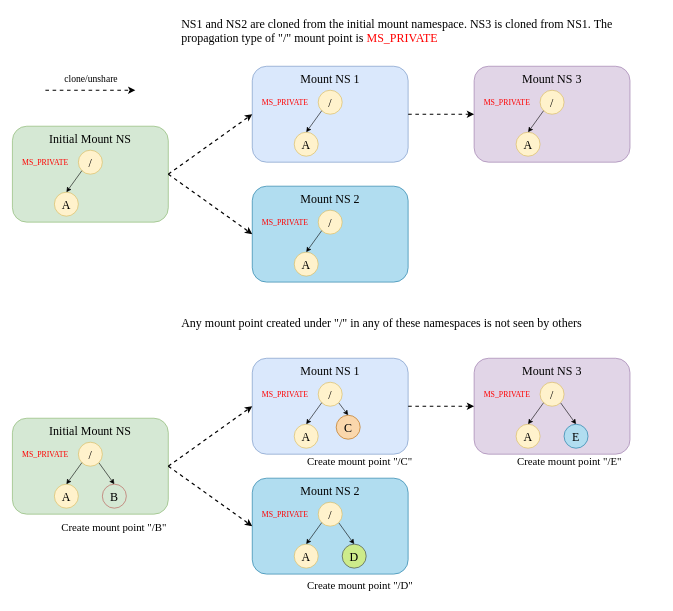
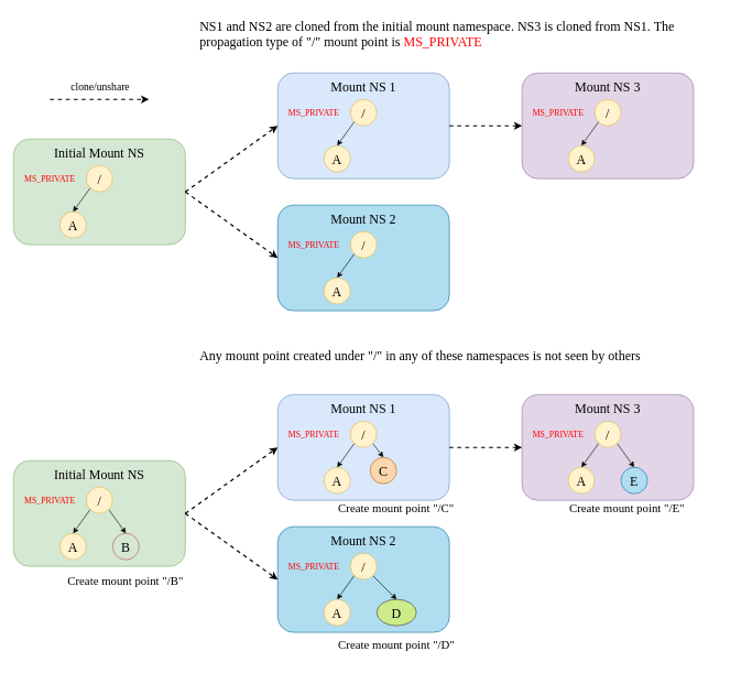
  <mxCell id="0" />
  <mxCell id="1" parent="0" />
  <mxCell id="2" value="" style="endArrow=classic;html=1;strokeWidth=2;dashed=1;" parent="1" edge="1"><mxGeometry width="50" height="50" relative="1" as="geometry"><mxPoint x="75" y="150" as="sourcePoint" /><mxPoint x="225" y="150" as="targetPoint" /></mxGeometry></mxCell>
  <mxCell id="3" value="&lt;font style=&quot;font-size: 16px&quot; face=&quot;Comic Sans MS&quot;&gt;clone/unshare&lt;/font&gt;" style="edgeLabel;html=1;align=center;verticalAlign=middle;resizable=0;points=[];" parent="2" vertex="1" connectable="0"><mxGeometry x="-0.309" y="3" relative="1" as="geometry"><mxPoint x="23" y="-17" as="offset" /></mxGeometry></mxCell>
  <mxCell id="4" value="" style="group" parent="1" vertex="1" connectable="0"><mxGeometry x="20" y="210" width="260" height="160" as="geometry" /></mxCell>
  <mxCell id="5" value="" style="rounded=1;whiteSpace=wrap;html=1;fillColor=#d5e8d4;strokeColor=#82b366;" parent="4" vertex="1"><mxGeometry width="260" height="160" as="geometry" /></mxCell>
  <mxCell id="6" value="&lt;font style=&quot;font-size: 20px&quot; face=&quot;Comic Sans MS&quot;&gt;Initial Mount NS&lt;/font&gt;" style="text;html=1;strokeColor=none;fillColor=none;align=center;verticalAlign=middle;whiteSpace=wrap;rounded=0;" parent="4" vertex="1"><mxGeometry x="40" y="10" width="180" height="20" as="geometry" /></mxCell>
  <mxCell id="7" value="&lt;font style=&quot;font-size: 20px&quot; face=&quot;Comic Sans MS&quot;&gt;/&lt;/font&gt;" style="ellipse;whiteSpace=wrap;html=1;aspect=fixed;fillColor=#fff2cc;strokeColor=#d6b656;" parent="4" vertex="1"><mxGeometry x="110" y="40" width="40" height="40" as="geometry" /></mxCell>
  <mxCell id="8" value="&lt;font style=&quot;font-size: 20px&quot; face=&quot;Comic Sans MS&quot;&gt;A&lt;/font&gt;" style="ellipse;whiteSpace=wrap;html=1;aspect=fixed;fillColor=#fff2cc;strokeColor=#d6b656;" parent="4" vertex="1"><mxGeometry x="70" y="110" width="40" height="40" as="geometry" /></mxCell>
  <mxCell id="9" style="rounded=0;orthogonalLoop=1;jettySize=auto;html=1;exitX=0;exitY=1;exitDx=0;exitDy=0;entryX=0.5;entryY=0;entryDx=0;entryDy=0;" parent="4" source="7" target="8" edge="1"><mxGeometry relative="1" as="geometry" /></mxCell>
  <mxCell id="10" value="&lt;font style=&quot;font-size: 13px&quot; face=&quot;Comic Sans MS&quot; color=&quot;#ff0000&quot;&gt;MS_PRIVATE&lt;/font&gt;" style="text;html=1;strokeColor=none;fillColor=none;align=center;verticalAlign=middle;whiteSpace=wrap;rounded=0;" parent="4" vertex="1"><mxGeometry y="50" width="110" height="20" as="geometry" /></mxCell>
  <mxCell id="11" value="" style="group" parent="1" vertex="1" connectable="0"><mxGeometry x="420" y="110" width="260" height="160" as="geometry" /></mxCell>
  <mxCell id="12" value="" style="rounded=1;whiteSpace=wrap;html=1;fillColor=#dae8fc;strokeColor=#6c8ebf;" parent="11" vertex="1"><mxGeometry width="260" height="160" as="geometry" /></mxCell>
  <mxCell id="13" value="&lt;font style=&quot;font-size: 20px&quot; face=&quot;Comic Sans MS&quot;&gt;Mount NS 1&lt;/font&gt;" style="text;html=1;strokeColor=none;fillColor=none;align=center;verticalAlign=middle;whiteSpace=wrap;rounded=0;" parent="11" vertex="1"><mxGeometry x="40" y="10" width="180" height="20" as="geometry" /></mxCell>
  <mxCell id="14" value="&lt;font style=&quot;font-size: 20px&quot; face=&quot;Comic Sans MS&quot;&gt;/&lt;/font&gt;" style="ellipse;whiteSpace=wrap;html=1;aspect=fixed;fillColor=#fff2cc;strokeColor=#d6b656;" parent="11" vertex="1"><mxGeometry x="110" y="40" width="40" height="40" as="geometry" /></mxCell>
  <mxCell id="15" value="&lt;font style=&quot;font-size: 20px&quot; face=&quot;Comic Sans MS&quot;&gt;A&lt;/font&gt;" style="ellipse;whiteSpace=wrap;html=1;aspect=fixed;fillColor=#fff2cc;strokeColor=#d6b656;" parent="11" vertex="1"><mxGeometry x="70" y="110" width="40" height="40" as="geometry" /></mxCell>
  <mxCell id="16" style="rounded=0;orthogonalLoop=1;jettySize=auto;html=1;exitX=0;exitY=1;exitDx=0;exitDy=0;entryX=0.5;entryY=0;entryDx=0;entryDy=0;" parent="11" source="14" target="15" edge="1"><mxGeometry relative="1" as="geometry" /></mxCell>
  <mxCell id="17" value="&lt;font style=&quot;font-size: 13px&quot; face=&quot;Comic Sans MS&quot; color=&quot;#ff0000&quot;&gt;MS_PRIVATE&lt;/font&gt;" style="text;html=1;strokeColor=none;fillColor=none;align=center;verticalAlign=middle;whiteSpace=wrap;rounded=0;" parent="11" vertex="1"><mxGeometry y="50" width="110" height="20" as="geometry" /></mxCell>
  <mxCell id="18" style="edgeStyle=none;rounded=0;orthogonalLoop=1;jettySize=auto;html=1;exitX=1;exitY=0.5;exitDx=0;exitDy=0;entryX=0;entryY=0.5;entryDx=0;entryDy=0;dashed=1;strokeWidth=2;" parent="1" source="5" target="12" edge="1"><mxGeometry relative="1" as="geometry" /></mxCell>
  <mxCell id="19" value="" style="group" parent="1" vertex="1" connectable="0"><mxGeometry x="420" y="310" width="260" height="160" as="geometry" /></mxCell>
  <mxCell id="20" value="" style="rounded=1;whiteSpace=wrap;html=1;fillColor=#b1ddf0;strokeColor=#10739e;" parent="19" vertex="1"><mxGeometry width="260" height="160" as="geometry" /></mxCell>
  <mxCell id="21" value="&lt;font style=&quot;font-size: 20px&quot; face=&quot;Comic Sans MS&quot;&gt;Mount NS 2&lt;/font&gt;" style="text;html=1;strokeColor=none;fillColor=none;align=center;verticalAlign=middle;whiteSpace=wrap;rounded=0;" parent="19" vertex="1"><mxGeometry x="40" y="10" width="180" height="20" as="geometry" /></mxCell>
  <mxCell id="22" value="&lt;font style=&quot;font-size: 20px&quot; face=&quot;Comic Sans MS&quot;&gt;/&lt;/font&gt;" style="ellipse;whiteSpace=wrap;html=1;aspect=fixed;fillColor=#fff2cc;strokeColor=#d6b656;" parent="19" vertex="1"><mxGeometry x="110" y="40" width="40" height="40" as="geometry" /></mxCell>
  <mxCell id="23" value="&lt;font style=&quot;font-size: 20px&quot; face=&quot;Comic Sans MS&quot;&gt;A&lt;/font&gt;" style="ellipse;whiteSpace=wrap;html=1;aspect=fixed;fillColor=#fff2cc;strokeColor=#d6b656;" parent="19" vertex="1"><mxGeometry x="70" y="110" width="40" height="40" as="geometry" /></mxCell>
  <mxCell id="24" style="rounded=0;orthogonalLoop=1;jettySize=auto;html=1;exitX=0;exitY=1;exitDx=0;exitDy=0;entryX=0.5;entryY=0;entryDx=0;entryDy=0;" parent="19" source="22" target="23" edge="1"><mxGeometry relative="1" as="geometry" /></mxCell>
  <mxCell id="25" value="&lt;span style=&quot;color: rgb(255 , 0 , 0) ; font-family: &amp;#34;comic sans ms&amp;#34; ; font-size: 13px&quot;&gt;MS_PRIVATE&lt;/span&gt;" style="text;html=1;strokeColor=none;fillColor=none;align=center;verticalAlign=middle;whiteSpace=wrap;rounded=0;" parent="19" vertex="1"><mxGeometry y="50" width="110" height="20" as="geometry" /></mxCell>
  <mxCell id="26" style="edgeStyle=none;rounded=0;orthogonalLoop=1;jettySize=auto;html=1;exitX=1;exitY=0.5;exitDx=0;exitDy=0;entryX=0;entryY=0.5;entryDx=0;entryDy=0;dashed=1;strokeWidth=2;" parent="1" source="5" target="20" edge="1"><mxGeometry relative="1" as="geometry" /></mxCell>
  <mxCell id="27" value="" style="group" parent="1" vertex="1" connectable="0"><mxGeometry x="790" y="110" width="260" height="160" as="geometry" /></mxCell>
  <mxCell id="28" value="" style="rounded=1;whiteSpace=wrap;html=1;fillColor=#e1d5e7;strokeColor=#9673a6;" parent="27" vertex="1"><mxGeometry width="260" height="160" as="geometry" /></mxCell>
  <mxCell id="29" value="&lt;font style=&quot;font-size: 20px&quot; face=&quot;Comic Sans MS&quot;&gt;Mount NS 3&lt;/font&gt;" style="text;html=1;strokeColor=none;fillColor=none;align=center;verticalAlign=middle;whiteSpace=wrap;rounded=0;" parent="27" vertex="1"><mxGeometry x="40" y="10" width="180" height="20" as="geometry" /></mxCell>
  <mxCell id="30" value="&lt;font style=&quot;font-size: 20px&quot; face=&quot;Comic Sans MS&quot;&gt;/&lt;/font&gt;" style="ellipse;whiteSpace=wrap;html=1;aspect=fixed;fillColor=#fff2cc;strokeColor=#d6b656;" parent="27" vertex="1"><mxGeometry x="110" y="40" width="40" height="40" as="geometry" /></mxCell>
  <mxCell id="31" value="&lt;font style=&quot;font-size: 20px&quot; face=&quot;Comic Sans MS&quot;&gt;A&lt;/font&gt;" style="ellipse;whiteSpace=wrap;html=1;aspect=fixed;fillColor=#fff2cc;strokeColor=#d6b656;" parent="27" vertex="1"><mxGeometry x="70" y="110" width="40" height="40" as="geometry" /></mxCell>
  <mxCell id="32" style="rounded=0;orthogonalLoop=1;jettySize=auto;html=1;exitX=0;exitY=1;exitDx=0;exitDy=0;entryX=0.5;entryY=0;entryDx=0;entryDy=0;" parent="27" source="30" target="31" edge="1"><mxGeometry relative="1" as="geometry" /></mxCell>
  <mxCell id="33" value="&lt;span style=&quot;color: rgb(255 , 0 , 0) ; font-family: &amp;#34;comic sans ms&amp;#34; ; font-size: 13px&quot;&gt;MS_PRIVATE&lt;/span&gt;" style="text;html=1;strokeColor=none;fillColor=none;align=center;verticalAlign=middle;whiteSpace=wrap;rounded=0;" parent="27" vertex="1"><mxGeometry y="50" width="110" height="20" as="geometry" /></mxCell>
  <mxCell id="34" style="edgeStyle=none;rounded=0;orthogonalLoop=1;jettySize=auto;html=1;exitX=1;exitY=0.5;exitDx=0;exitDy=0;dashed=1;strokeWidth=2;" parent="1" source="12" target="28" edge="1"><mxGeometry relative="1" as="geometry" /></mxCell>
  <mxCell id="35" value="&lt;font style=&quot;font-size: 20px&quot; face=&quot;Comic Sans MS&quot;&gt;NS1 and NS2 are cloned from the initial mount namespace. NS3 is cloned from NS1. The propagation type of &quot;/&quot; mount point is &lt;font color=&quot;#ff0000&quot;&gt;MS_PRIVATE&lt;br&gt;&lt;/font&gt;&lt;/font&gt;" style="text;html=1;strokeColor=none;fillColor=none;align=left;verticalAlign=middle;whiteSpace=wrap;rounded=0;" parent="1" vertex="1"><mxGeometry x="300" y="20" width="790" height="60" as="geometry" /></mxCell>
  <mxCell id="36" value="" style="group" parent="1" vertex="1" connectable="0"><mxGeometry x="20" y="697" width="260" height="160" as="geometry" /></mxCell>
  <mxCell id="37" value="" style="rounded=1;whiteSpace=wrap;html=1;fillColor=#d5e8d4;strokeColor=#82b366;" parent="36" vertex="1"><mxGeometry width="260" height="160" as="geometry" /></mxCell>
  <mxCell id="38" value="&lt;font style=&quot;font-size: 20px&quot; face=&quot;Comic Sans MS&quot;&gt;Initial Mount NS&lt;/font&gt;" style="text;html=1;strokeColor=none;fillColor=none;align=center;verticalAlign=middle;whiteSpace=wrap;rounded=0;" parent="36" vertex="1"><mxGeometry x="40" y="10" width="180" height="20" as="geometry" /></mxCell>
  <mxCell id="39" style="edgeStyle=none;rounded=0;orthogonalLoop=1;jettySize=auto;html=1;exitX=1;exitY=1;exitDx=0;exitDy=0;entryX=0.5;entryY=0;entryDx=0;entryDy=0;strokeWidth=1;" parent="36" source="40" target="44" edge="1"><mxGeometry relative="1" as="geometry" /></mxCell>
  <mxCell id="40" value="&lt;font style=&quot;font-size: 20px&quot; face=&quot;Comic Sans MS&quot;&gt;/&lt;/font&gt;" style="ellipse;whiteSpace=wrap;html=1;aspect=fixed;fillColor=#fff2cc;strokeColor=#d6b656;" parent="36" vertex="1"><mxGeometry x="110" y="40" width="40" height="40" as="geometry" /></mxCell>
  <mxCell id="41" value="&lt;font style=&quot;font-size: 20px&quot; face=&quot;Comic Sans MS&quot;&gt;A&lt;/font&gt;" style="ellipse;whiteSpace=wrap;html=1;aspect=fixed;fillColor=#fff2cc;strokeColor=#d6b656;" parent="36" vertex="1"><mxGeometry x="70" y="110" width="40" height="40" as="geometry" /></mxCell>
  <mxCell id="42" style="rounded=0;orthogonalLoop=1;jettySize=auto;html=1;exitX=0;exitY=1;exitDx=0;exitDy=0;entryX=0.5;entryY=0;entryDx=0;entryDy=0;" parent="36" source="40" target="41" edge="1"><mxGeometry relative="1" as="geometry" /></mxCell>
  <mxCell id="43" value="&lt;span style=&quot;color: rgb(255 , 0 , 0) ; font-family: &amp;#34;comic sans ms&amp;#34; ; font-size: 13px&quot;&gt;MS_PRIVATE&lt;/span&gt;" style="text;html=1;strokeColor=none;fillColor=none;align=center;verticalAlign=middle;whiteSpace=wrap;rounded=0;" parent="36" vertex="1"><mxGeometry y="50" width="110" height="20" as="geometry" /></mxCell>
  <mxCell id="44" value="&lt;font style=&quot;font-size: 20px&quot; face=&quot;Comic Sans MS&quot;&gt;B&lt;/font&gt;" style="ellipse;whiteSpace=wrap;html=1;aspect=fixed;fillColor=#d5e8d4;strokeColor=#b85450;" parent="36" vertex="1"><mxGeometry x="150" y="110" width="40" height="40" as="geometry" /></mxCell>
  <mxCell id="45" value="" style="group" parent="1" vertex="1" connectable="0"><mxGeometry x="420" y="597" width="260" height="160" as="geometry" /></mxCell>
  <mxCell id="46" value="" style="rounded=1;whiteSpace=wrap;html=1;fillColor=#dae8fc;strokeColor=#6c8ebf;" parent="45" vertex="1"><mxGeometry width="260" height="160" as="geometry" /></mxCell>
  <mxCell id="47" value="&lt;font style=&quot;font-size: 20px&quot; face=&quot;Comic Sans MS&quot;&gt;Mount NS 1&lt;/font&gt;" style="text;html=1;strokeColor=none;fillColor=none;align=center;verticalAlign=middle;whiteSpace=wrap;rounded=0;" parent="45" vertex="1"><mxGeometry x="40" y="10" width="180" height="20" as="geometry" /></mxCell>
  <mxCell id="48" style="edgeStyle=none;rounded=0;orthogonalLoop=1;jettySize=auto;html=1;exitX=1;exitY=1;exitDx=0;exitDy=0;entryX=0.5;entryY=0;entryDx=0;entryDy=0;strokeWidth=1;" parent="45" source="49" target="53" edge="1"><mxGeometry relative="1" as="geometry" /></mxCell>
  <mxCell id="49" value="&lt;font style=&quot;font-size: 20px&quot; face=&quot;Comic Sans MS&quot;&gt;/&lt;/font&gt;" style="ellipse;whiteSpace=wrap;html=1;aspect=fixed;fillColor=#fff2cc;strokeColor=#d6b656;" parent="45" vertex="1"><mxGeometry x="110" y="40" width="40" height="40" as="geometry" /></mxCell>
  <mxCell id="50" value="&lt;font style=&quot;font-size: 20px&quot; face=&quot;Comic Sans MS&quot;&gt;A&lt;/font&gt;" style="ellipse;whiteSpace=wrap;html=1;aspect=fixed;fillColor=#fff2cc;strokeColor=#d6b656;" parent="45" vertex="1"><mxGeometry x="70" y="110" width="40" height="40" as="geometry" /></mxCell>
  <mxCell id="51" style="rounded=0;orthogonalLoop=1;jettySize=auto;html=1;exitX=0;exitY=1;exitDx=0;exitDy=0;entryX=0.5;entryY=0;entryDx=0;entryDy=0;" parent="45" source="49" target="50" edge="1"><mxGeometry relative="1" as="geometry" /></mxCell>
  <mxCell id="52" value="&lt;span style=&quot;color: rgb(255 , 0 , 0) ; font-family: &amp;#34;comic sans ms&amp;#34; ; font-size: 13px&quot;&gt;MS_PRIVATE&lt;/span&gt;" style="text;html=1;strokeColor=none;fillColor=none;align=center;verticalAlign=middle;whiteSpace=wrap;rounded=0;" parent="45" vertex="1"><mxGeometry y="50" width="110" height="20" as="geometry" /></mxCell>
  <mxCell id="53" value="&lt;font style=&quot;font-size: 20px&quot; face=&quot;Comic Sans MS&quot;&gt;C&lt;/font&gt;" style="ellipse;whiteSpace=wrap;html=1;aspect=fixed;fillColor=#fad7ac;strokeColor=#b46504;" parent="45" vertex="1"><mxGeometry x="140" y="95" width="40" height="40" as="geometry" /></mxCell>
  <mxCell id="54" style="edgeStyle=none;rounded=0;orthogonalLoop=1;jettySize=auto;html=1;exitX=1;exitY=0.5;exitDx=0;exitDy=0;entryX=0;entryY=0.5;entryDx=0;entryDy=0;dashed=1;strokeWidth=2;" parent="1" source="37" target="46" edge="1"><mxGeometry relative="1" as="geometry" /></mxCell>
  <mxCell id="55" value="" style="group" parent="1" vertex="1" connectable="0"><mxGeometry x="420" y="797" width="260" height="160" as="geometry" /></mxCell>
  <mxCell id="56" value="" style="rounded=1;whiteSpace=wrap;html=1;fillColor=#b1ddf0;strokeColor=#10739e;" parent="55" vertex="1"><mxGeometry width="260" height="160" as="geometry" /></mxCell>
  <mxCell id="57" value="&lt;font style=&quot;font-size: 20px&quot; face=&quot;Comic Sans MS&quot;&gt;Mount NS 2&lt;/font&gt;" style="text;html=1;strokeColor=none;fillColor=none;align=center;verticalAlign=middle;whiteSpace=wrap;rounded=0;" parent="55" vertex="1"><mxGeometry x="40" y="10" width="180" height="20" as="geometry" /></mxCell>
  <mxCell id="58" style="edgeStyle=none;rounded=0;orthogonalLoop=1;jettySize=auto;html=1;exitX=1;exitY=1;exitDx=0;exitDy=0;entryX=0.5;entryY=0;entryDx=0;entryDy=0;strokeWidth=1;" parent="55" source="59" target="63" edge="1"><mxGeometry relative="1" as="geometry" /></mxCell>
  <mxCell id="59" value="&lt;font style=&quot;font-size: 20px&quot; face=&quot;Comic Sans MS&quot;&gt;/&lt;/font&gt;" style="ellipse;whiteSpace=wrap;html=1;aspect=fixed;fillColor=#fff2cc;strokeColor=#d6b656;" parent="55" vertex="1"><mxGeometry x="110" y="40" width="40" height="40" as="geometry" /></mxCell>
  <mxCell id="60" value="&lt;font style=&quot;font-size: 20px&quot; face=&quot;Comic Sans MS&quot;&gt;A&lt;/font&gt;" style="ellipse;whiteSpace=wrap;html=1;aspect=fixed;fillColor=#fff2cc;strokeColor=#d6b656;" parent="55" vertex="1"><mxGeometry x="70" y="110" width="40" height="40" as="geometry" /></mxCell>
  <mxCell id="61" style="rounded=0;orthogonalLoop=1;jettySize=auto;html=1;exitX=0;exitY=1;exitDx=0;exitDy=0;entryX=0.5;entryY=0;entryDx=0;entryDy=0;" parent="55" source="59" target="60" edge="1"><mxGeometry relative="1" as="geometry" /></mxCell>
  <mxCell id="62" value="&lt;span style=&quot;color: rgb(255 , 0 , 0) ; font-family: &amp;#34;comic sans ms&amp;#34; ; font-size: 13px&quot;&gt;MS_PRIVATE&lt;/span&gt;" style="text;html=1;strokeColor=none;fillColor=none;align=center;verticalAlign=middle;whiteSpace=wrap;rounded=0;" parent="55" vertex="1"><mxGeometry y="50" width="110" height="20" as="geometry" /></mxCell>
- <mxCell id="63" value="&lt;font style=&quot;font-size: 20px&quot; face=&quot;Comic Sans MS&quot;&gt;D&lt;/font&gt;" style="ellipse;whiteSpace=wrap;html=1;aspect=fixed;fillColor=#cdeb8b;strokeColor=#36393d;" parent="55" vertex="1"><mxGeometry x="150" y="110" width="40" height="40" as="geometry" /></mxCell>
+ <mxCell id="63" value="&lt;font style=&quot;font-size: 20px&quot; face=&quot;Comic Sans MS&quot;&gt;D&lt;/font&gt;" style="ellipse;whiteSpace=wrap;html=1;aspect=fixed;fillColor=#cdeb8b;strokeColor=#36393d;" parent="55" vertex="1"><mxGeometry x="150" y="110" width="60" height="40" as="geometry" /></mxCell>
  <mxCell id="64" style="edgeStyle=none;rounded=0;orthogonalLoop=1;jettySize=auto;html=1;exitX=1;exitY=0.5;exitDx=0;exitDy=0;entryX=0;entryY=0.5;entryDx=0;entryDy=0;dashed=1;strokeWidth=2;" parent="1" source="37" target="56" edge="1"><mxGeometry relative="1" as="geometry" /></mxCell>
  <mxCell id="65" value="" style="group" parent="1" vertex="1" connectable="0"><mxGeometry x="790" y="597" width="260" height="160" as="geometry" /></mxCell>
  <mxCell id="66" value="" style="rounded=1;whiteSpace=wrap;html=1;fillColor=#e1d5e7;strokeColor=#9673a6;" parent="65" vertex="1"><mxGeometry width="260" height="160" as="geometry" /></mxCell>
  <mxCell id="67" value="&lt;font style=&quot;font-size: 20px&quot; face=&quot;Comic Sans MS&quot;&gt;Mount NS 3&lt;/font&gt;" style="text;html=1;strokeColor=none;fillColor=none;align=center;verticalAlign=middle;whiteSpace=wrap;rounded=0;" parent="65" vertex="1"><mxGeometry x="40" y="10" width="180" height="20" as="geometry" /></mxCell>
  <mxCell id="68" style="edgeStyle=none;rounded=0;orthogonalLoop=1;jettySize=auto;html=1;exitX=1;exitY=1;exitDx=0;exitDy=0;entryX=0.5;entryY=0;entryDx=0;entryDy=0;strokeWidth=1;" parent="65" source="69" target="73" edge="1"><mxGeometry relative="1" as="geometry" /></mxCell>
  <mxCell id="69" value="&lt;font style=&quot;font-size: 20px&quot; face=&quot;Comic Sans MS&quot;&gt;/&lt;/font&gt;" style="ellipse;whiteSpace=wrap;html=1;aspect=fixed;fillColor=#fff2cc;strokeColor=#d6b656;" parent="65" vertex="1"><mxGeometry x="110" y="40" width="40" height="40" as="geometry" /></mxCell>
  <mxCell id="70" value="&lt;font style=&quot;font-size: 20px&quot; face=&quot;Comic Sans MS&quot;&gt;A&lt;/font&gt;" style="ellipse;whiteSpace=wrap;html=1;aspect=fixed;fillColor=#fff2cc;strokeColor=#d6b656;" parent="65" vertex="1"><mxGeometry x="70" y="110" width="40" height="40" as="geometry" /></mxCell>
  <mxCell id="71" style="rounded=0;orthogonalLoop=1;jettySize=auto;html=1;exitX=0;exitY=1;exitDx=0;exitDy=0;entryX=0.5;entryY=0;entryDx=0;entryDy=0;" parent="65" source="69" target="70" edge="1"><mxGeometry relative="1" as="geometry" /></mxCell>
  <mxCell id="72" value="&lt;span style=&quot;color: rgb(255 , 0 , 0) ; font-family: &amp;#34;comic sans ms&amp;#34; ; font-size: 13px&quot;&gt;MS_PRIVATE&lt;/span&gt;" style="text;html=1;strokeColor=none;fillColor=none;align=center;verticalAlign=middle;whiteSpace=wrap;rounded=0;" parent="65" vertex="1"><mxGeometry y="50" width="110" height="20" as="geometry" /></mxCell>
  <mxCell id="73" value="&lt;font style=&quot;font-size: 20px&quot; face=&quot;Comic Sans MS&quot;&gt;E&lt;/font&gt;" style="ellipse;whiteSpace=wrap;html=1;aspect=fixed;fillColor=#b1ddf0;strokeColor=#10739e;" parent="65" vertex="1"><mxGeometry x="150" y="110" width="40" height="40" as="geometry" /></mxCell>
  <mxCell id="74" style="edgeStyle=none;rounded=0;orthogonalLoop=1;jettySize=auto;html=1;exitX=1;exitY=0.5;exitDx=0;exitDy=0;dashed=1;strokeWidth=2;" parent="1" source="46" target="66" edge="1"><mxGeometry relative="1" as="geometry" /></mxCell>
  <mxCell id="75" value="&lt;font face=&quot;Comic Sans MS&quot;&gt;&lt;span style=&quot;font-size: 20px&quot;&gt;Any mount point created under &quot;/&quot; in any of these namespaces is not seen by others&lt;/span&gt;&lt;/font&gt;" style="text;html=1;strokeColor=none;fillColor=none;align=left;verticalAlign=middle;whiteSpace=wrap;rounded=0;" parent="1" vertex="1"><mxGeometry x="300" y="507" width="800" height="60" as="geometry" /></mxCell>
  <mxCell id="76" value="&lt;font face=&quot;Comic Sans MS&quot; style=&quot;font-size: 18px&quot;&gt;Create mount point &quot;/B&quot;&lt;/font&gt;" style="text;html=1;strokeColor=none;fillColor=none;align=left;verticalAlign=middle;whiteSpace=wrap;rounded=0;" parent="1" vertex="1"><mxGeometry x="100" y="860" width="210" height="40" as="geometry" /></mxCell>
  <mxCell id="77" value="&lt;font face=&quot;Comic Sans MS&quot; style=&quot;font-size: 18px&quot;&gt;Create mount point &quot;/C&quot;&lt;/font&gt;" style="text;html=1;strokeColor=none;fillColor=none;align=left;verticalAlign=middle;whiteSpace=wrap;rounded=0;" vertex="1" parent="1"><mxGeometry x="510" y="750" width="210" height="40" as="geometry" /></mxCell>
  <mxCell id="78" value="&lt;font face=&quot;Comic Sans MS&quot; style=&quot;font-size: 18px&quot;&gt;Create mount point &quot;/D&quot;&lt;/font&gt;" style="text;html=1;strokeColor=none;fillColor=none;align=left;verticalAlign=middle;whiteSpace=wrap;rounded=0;" vertex="1" parent="1"><mxGeometry x="510" y="957" width="210" height="40" as="geometry" /></mxCell>
  <mxCell id="79" value="&lt;font face=&quot;Comic Sans MS&quot; style=&quot;font-size: 18px&quot;&gt;Create mount point &quot;/E&quot;&lt;/font&gt;" style="text;html=1;strokeColor=none;fillColor=none;align=left;verticalAlign=middle;whiteSpace=wrap;rounded=0;" vertex="1" parent="1"><mxGeometry x="860" y="750" width="210" height="40" as="geometry" /></mxCell>
